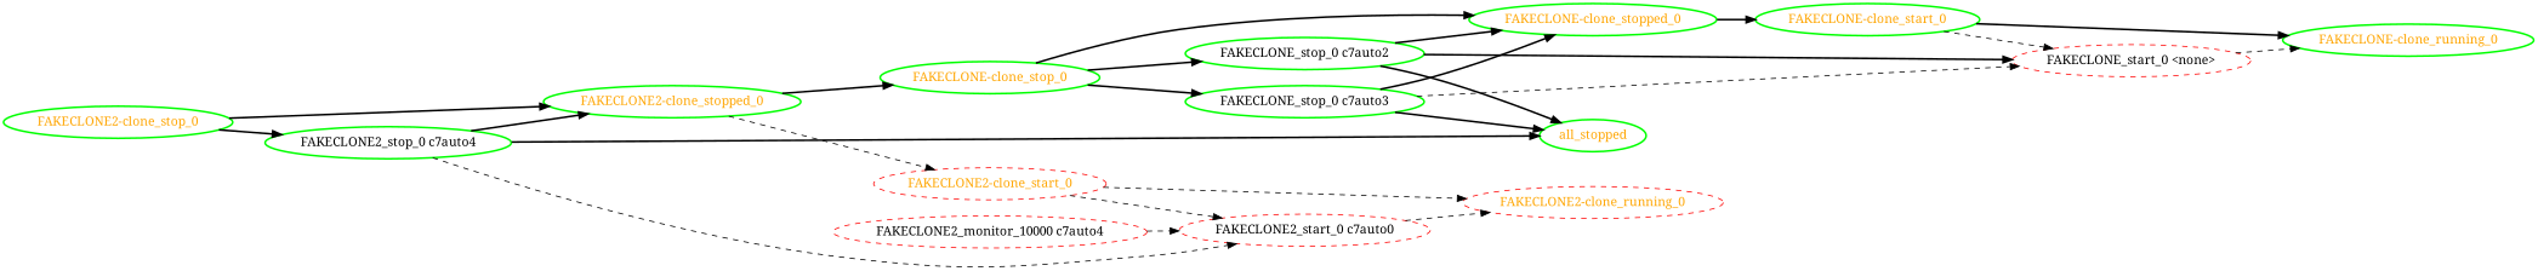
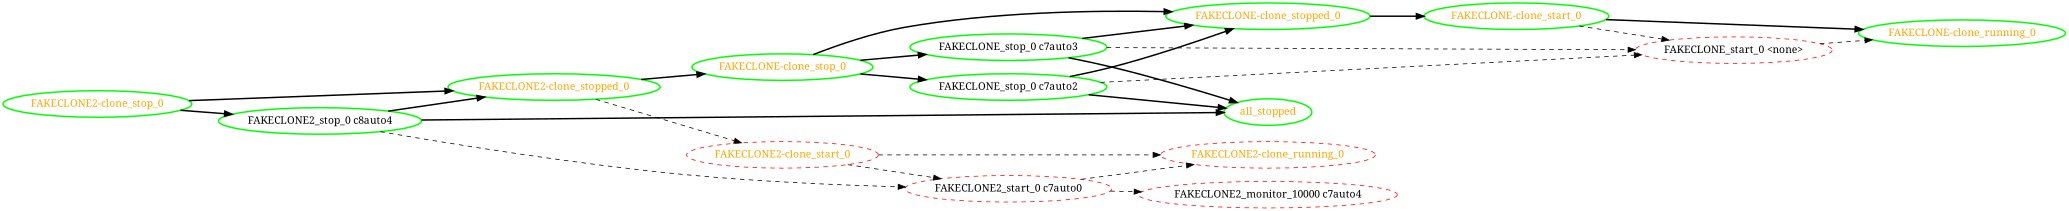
  digraph {
    fontname="Noto Serif"
    rankdir=LR
    node [color=green fontcolor=orange fontname="Noto Serif" style=bold]
    edge [fontname="Noto Serif" style=bold]
    "FAKECLONE-clone_start_0"
    "FAKECLONE-clone_running_0"
    "FAKECLONE_start_0 <none>" [color=red fontcolor=black style=dashed]
    "FAKECLONE-clone_stop_0"
    "FAKECLONE-clone_stopped_0"
    "FAKECLONE_stop_0 c7auto2" [fontcolor=black]
    "FAKECLONE_stop_0 c7auto3" [fontcolor=black]
    all_stopped
    "FAKECLONE2-clone_running_0" [color=red style=dashed]
    "FAKECLONE2-clone_start_0" [color=red style=dashed]
    n11 [color=red fontcolor=black label="FAKECLONE2_start_0 c7auto0" style=dashed]
    "FAKECLONE2_monitor_10000 c7auto4" [color=red fontcolor=black style=dashed]
    "FAKECLONE2-clone_stop_0"
    "FAKECLONE2-clone_stopped_0"
-   "FAKECLONE2_stop_0 c7auto4" [fontcolor=black]
+   "FAKECLONE2_stop_0 c7auto4" [fontcolor=black label="FAKECLONE2_stop_0 c8auto4"]
    "FAKECLONE-clone_start_0" -> "FAKECLONE-clone_running_0"
    "FAKECLONE-clone_start_0" -> "FAKECLONE_start_0 <none>" [style=dashed]
    "FAKECLONE_start_0 <none>" -> "FAKECLONE-clone_running_0" [style=dashed]
    "FAKECLONE-clone_stop_0" -> "FAKECLONE-clone_stopped_0"
    "FAKECLONE-clone_stop_0" -> "FAKECLONE_stop_0 c7auto2"
    "FAKECLONE-clone_stop_0" -> "FAKECLONE_stop_0 c7auto3"
    "FAKECLONE-clone_stopped_0" -> "FAKECLONE-clone_start_0"
-   "FAKECLONE_stop_0 c7auto2" -> "FAKECLONE_start_0 <none>"
+   "FAKECLONE_stop_0 c7auto2" -> "FAKECLONE_start_0 <none>" [style=dashed]
    "FAKECLONE_stop_0 c7auto2" -> "FAKECLONE-clone_stopped_0"
    "FAKECLONE_stop_0 c7auto2" -> all_stopped
    "FAKECLONE_stop_0 c7auto3" -> "FAKECLONE_start_0 <none>" [style=dashed]
    "FAKECLONE_stop_0 c7auto3" -> "FAKECLONE-clone_stopped_0"
    "FAKECLONE_stop_0 c7auto3" -> all_stopped
    "FAKECLONE2-clone_start_0" -> "FAKECLONE2-clone_running_0" [style=dashed]
    "FAKECLONE2-clone_start_0" -> n11 [style=dashed]
    n11 -> "FAKECLONE2-clone_running_0" [style=dashed]
-   "FAKECLONE2_monitor_10000 c7auto4" -> n11 [style=dashed]
+   n11 -> "FAKECLONE2_monitor_10000 c7auto4" [style=dashed]
    "FAKECLONE2-clone_stop_0" -> "FAKECLONE2-clone_stopped_0"
    "FAKECLONE2-clone_stop_0" -> "FAKECLONE2_stop_0 c7auto4"
    "FAKECLONE2-clone_stopped_0" -> "FAKECLONE-clone_stop_0"
    "FAKECLONE2-clone_stopped_0" -> "FAKECLONE2-clone_start_0" [style=dashed]
    "FAKECLONE2_stop_0 c7auto4" -> all_stopped
    "FAKECLONE2_stop_0 c7auto4" -> n11 [style=dashed]
    "FAKECLONE2_stop_0 c7auto4" -> "FAKECLONE2-clone_stopped_0"
  }
